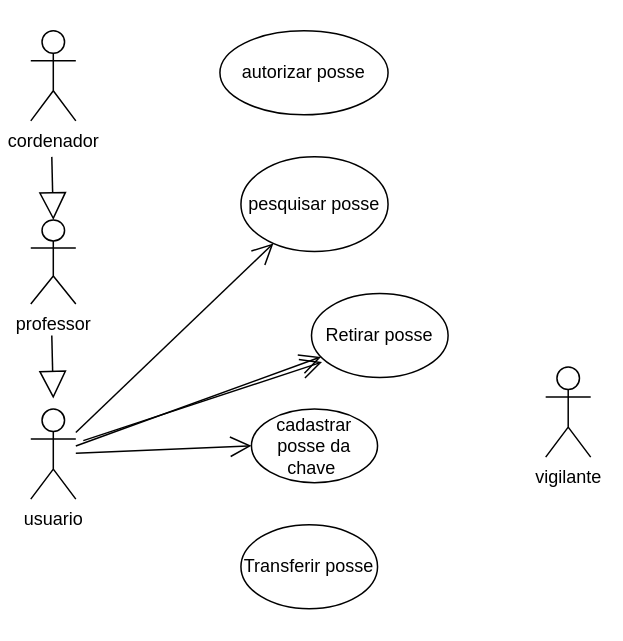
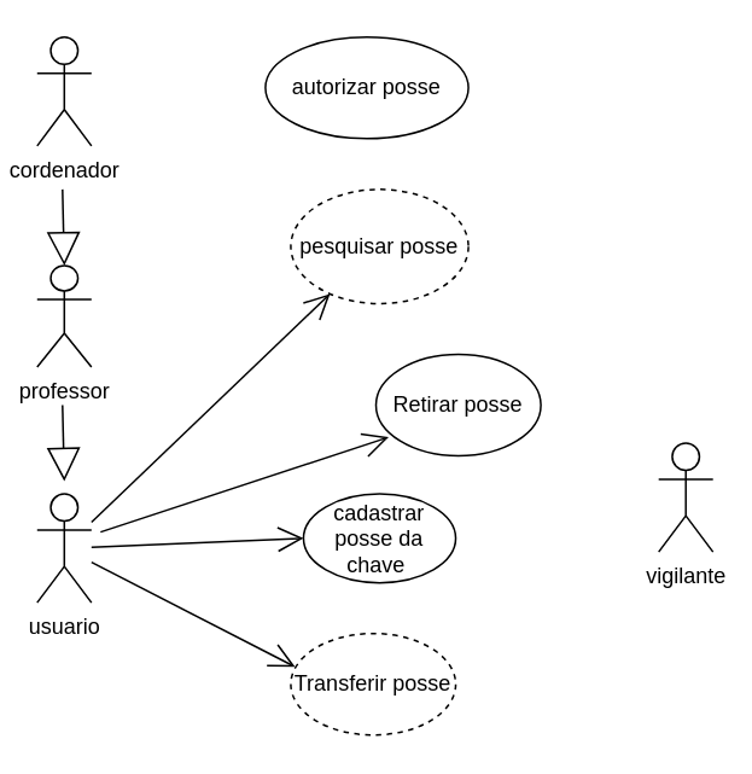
  <mxCell id="0" />
  <mxCell id="1" parent="0" />
  <mxCell id="2" value="autorizar posse" style="ellipse;whiteSpace=wrap;html=1;" vertex="1" parent="1"><mxGeometry x="146" y="20" width="112" height="56" as="geometry" /></mxCell>
  <mxCell id="3" value="cordenador" style="shape=umlActor;verticalLabelPosition=bottom;verticalAlign=top;html=1;" vertex="1" parent="1"><mxGeometry x="20" y="20" width="30" height="60" as="geometry" /></mxCell>
  <mxCell id="4" value="professor" style="shape=umlActor;verticalLabelPosition=bottom;verticalAlign=top;html=1;" vertex="1" parent="1"><mxGeometry x="20" y="146" width="30" height="56" as="geometry" /></mxCell>
  <mxCell id="5" value="usuario&lt;br&gt;" style="shape=umlActor;verticalLabelPosition=bottom;verticalAlign=top;html=1;" vertex="1" parent="1"><mxGeometry x="20" y="272" width="30" height="60" as="geometry" /></mxCell>
  <mxCell id="6" value="vigilante" style="shape=umlActor;verticalLabelPosition=bottom;verticalAlign=top;html=1;" vertex="1" parent="1"><mxGeometry x="363" y="244" width="30" height="60" as="geometry" /></mxCell>
  <mxCell id="7" value="cadastrar posse da chave&amp;nbsp;" style="ellipse;whiteSpace=wrap;html=1;" vertex="1" parent="1"><mxGeometry x="167" y="272" width="84" height="49" as="geometry" /></mxCell>
  <mxCell id="8" value="" style="endArrow=block;endSize=16;endFill=0;html=1;rounded=0;entryX=0.5;entryY=0;entryDx=0;entryDy=0;entryPerimeter=0;" edge="1" parent="1" target="4"><mxGeometry width="160" relative="1" as="geometry"><mxPoint x="34" y="104" as="sourcePoint" /><mxPoint x="425" y="181" as="targetPoint" /></mxGeometry></mxCell>
  <mxCell id="9" value="" style="endArrow=block;endSize=16;endFill=0;html=1;rounded=0;entryX=0.5;entryY=0;entryDx=0;entryDy=0;entryPerimeter=0;" edge="1" parent="1"><mxGeometry width="160" relative="1" as="geometry"><mxPoint x="34" y="223" as="sourcePoint" /><mxPoint x="35" y="265" as="targetPoint" /></mxGeometry></mxCell>
  <mxCell id="10" value="" style="endArrow=open;endFill=1;endSize=12;html=1;rounded=0;entryX=0;entryY=0.5;entryDx=0;entryDy=0;" edge="1" parent="1" source="5" target="7"><mxGeometry width="160" relative="1" as="geometry"><mxPoint x="265" y="181" as="sourcePoint" /><mxPoint x="153" y="265" as="targetPoint" /></mxGeometry></mxCell>
  <mxCell id="11" value="Retirar posse" style="ellipse;whiteSpace=wrap;html=1;" vertex="1" parent="1"><mxGeometry x="207" y="195" width="91" height="56" as="geometry" /></mxCell>
- <mxCell id="12" value="pesquisar posse" style="ellipse;whiteSpace=wrap;html=1;" vertex="1" parent="1"><mxGeometry x="160" y="104" width="98" height="63" as="geometry" /></mxCell>
- <mxCell id="13" value="Transferir posse" style="ellipse;whiteSpace=wrap;html=1;" vertex="1" parent="1"><mxGeometry x="160" y="349" width="91" height="56" as="geometry" /></mxCell>
- <mxCell id="14" value="" style="endArrow=open;endFill=1;endSize=12;html=1;rounded=0;" edge="1" parent="1" source="5" target="11"><mxGeometry width="160" relative="1" as="geometry"><mxPoint x="111" y="342" as="sourcePoint" /><mxPoint x="425" y="356" as="targetPoint" /></mxGeometry></mxCell>
+ <mxCell id="12" value="pesquisar posse" style="ellipse;whiteSpace=wrap;html=1;dashed=1;" vertex="1" parent="1"><mxGeometry x="160" y="104" width="98" height="63" as="geometry" /></mxCell>
+ <mxCell id="13" value="Transferir posse" style="ellipse;whiteSpace=wrap;html=1;dashed=1;" vertex="1" parent="1"><mxGeometry x="160" y="349" width="91" height="56" as="geometry" /></mxCell>
+ <mxCell id="14" value="" style="endArrow=open;endFill=1;endSize=12;html=1;rounded=0;entryX=0.026;entryY=0.329;entryDx=0;entryDy=0;entryPerimeter=0;" edge="1" parent="1" source="5" target="13"><mxGeometry width="160" relative="1" as="geometry"><mxPoint x="111" y="342" as="sourcePoint" /><mxPoint x="425" y="356" as="targetPoint" /></mxGeometry></mxCell>
  <mxCell id="15" value="" style="endArrow=open;endFill=1;endSize=12;html=1;rounded=0;" edge="1" parent="1" source="5" target="12"><mxGeometry width="160" relative="1" as="geometry"><mxPoint x="265" y="237" as="sourcePoint" /><mxPoint x="425" y="237" as="targetPoint" /></mxGeometry></mxCell>
  <mxCell id="16" value="" style="endArrow=open;endFill=1;endSize=12;html=1;rounded=0;entryX=0.077;entryY=0.816;entryDx=0;entryDy=0;entryPerimeter=0;" edge="1" parent="1" target="11"><mxGeometry width="160" relative="1" as="geometry"><mxPoint x="55" y="293" as="sourcePoint" /><mxPoint x="229" y="286" as="targetPoint" /></mxGeometry></mxCell>
